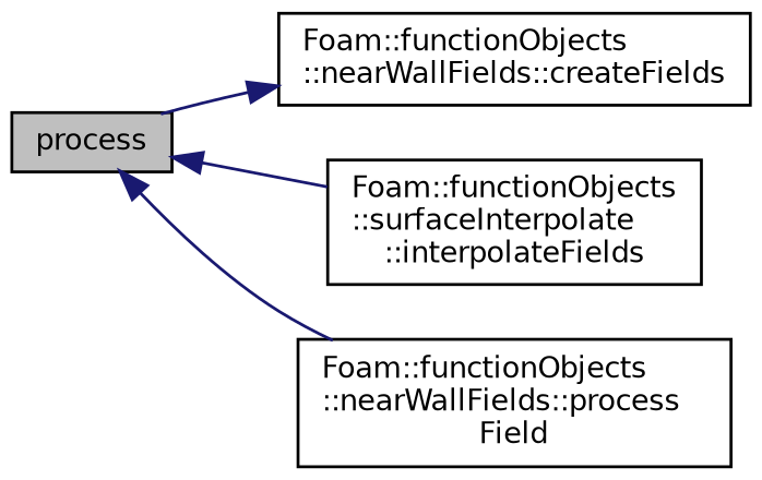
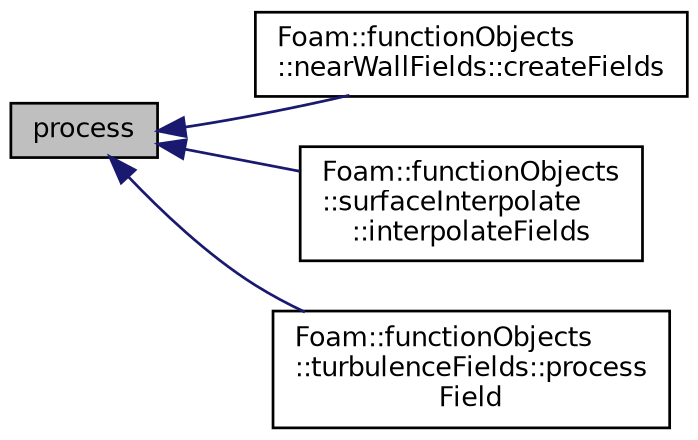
  digraph {
    rankdir=LR
    node [color=black fontname=Helvetica fontsize=10 shape=record]
    edge [color=midnightblue dir=back fontname=Helvetica fontsize=10 labelfontname=Helvetica labelfontsize=10 style=solid]
    n1 [fillcolor=grey75 fontcolor=black height=0.2 label=process style=filled width=0.4]
    n2 [height=0.2 label="Foam::functionObjects\l::nearWallFields::createFields" width=0.4]
    n3 [height=0.2 label="Foam::functionObjects\l::surfaceInterpolate\l::interpolateFields" width=0.4]
-   n4 [height=0.2 label="Foam::functionObjects\l::nearWallFields::process\lField" width=0.4]
-   n2 -> n1
+   n4 [height=0.2 label="Foam::functionObjects\l::turbulenceFields::process\lField" width=0.4]
+   n1 -> n2
    n1 -> n3
    n1 -> n4
  }
